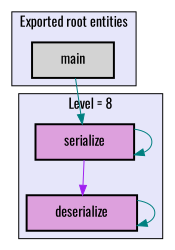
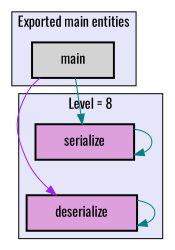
  digraph {
    fontname=Oswald
    node [fillcolor=plum fontname=Oswald margin="0.4,0.1" shape=box style="filled,bold"]
    edge [color=teal fontname=Oswald penwidth=1]
    n1 [label=deserialize]
    n2 [label=serialize]
    n3 [fillcolor=lightgrey label=main]
    subgraph cluster_1 {
      fillcolor=lavender
      label="Level = 8"
      style=filled
      n1
      n2
    }
    subgraph cluster_2 {
      fillcolor=lavender
-     label="Exported root entities"
+     label="Exported main entities"
      style=filled
      n3
    }
    n1 -> n1
    n2 -> n2
-   n2 -> n1 [color=purple]
+   n3 -> n1 [color=purple]
    n3 -> n2
  }
